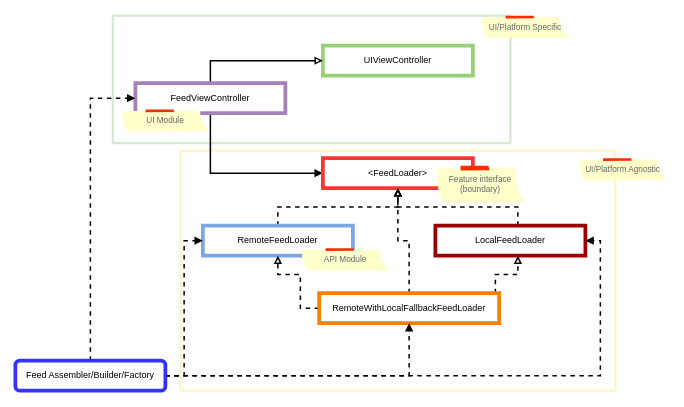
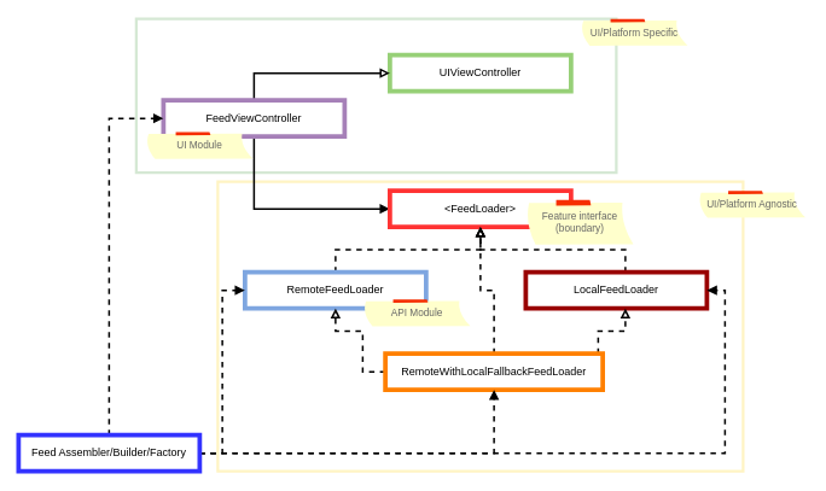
  <mxCell id="0" />
  <mxCell id="1" parent="0" />
  <mxCell id="2" value="" style="rounded=0;whiteSpace=wrap;html=1;fontSize=11;fillColor=none;strokeWidth=3;strokeColor=#FFF4C3;" vertex="1" parent="1"><mxGeometry x="240" y="200" width="580" height="320" as="geometry" /></mxCell>
  <mxCell id="3" value="" style="rounded=0;whiteSpace=wrap;html=1;fontSize=11;fillColor=none;strokeWidth=3;strokeColor=#D5E8D4;" vertex="1" parent="1"><mxGeometry x="150" y="20" width="530" height="170" as="geometry" /></mxCell>
  <mxCell id="4" value="UIViewController" style="rounded=0;whiteSpace=wrap;html=1;strokeColor=#97D077;strokeWidth=5;" parent="1" vertex="1"><mxGeometry x="430" y="60" width="200" height="40" as="geometry" /></mxCell>
  <mxCell id="5" style="edgeStyle=orthogonalEdgeStyle;rounded=0;orthogonalLoop=1;jettySize=auto;html=1;endArrow=block;endFill=0;strokeWidth=2;" parent="1" source="7" edge="1" target="4"><mxGeometry relative="1" as="geometry"><mxPoint x="430" y="150" as="targetPoint" /><Array as="points"><mxPoint x="280" y="120" /></Array></mxGeometry></mxCell>
  <mxCell id="6" style="edgeStyle=orthogonalEdgeStyle;rounded=0;orthogonalLoop=1;jettySize=auto;html=1;endArrow=block;endFill=1;strokeWidth=2;" parent="1" source="7" target="8" edge="1"><mxGeometry relative="1" as="geometry"><Array as="points"><mxPoint x="280" y="230" /></Array></mxGeometry></mxCell>
  <mxCell id="7" value="FeedViewController" style="rounded=0;whiteSpace=wrap;html=1;strokeWidth=5;strokeColor=#A680B8;" parent="1" vertex="1"><mxGeometry x="180" y="110" width="200" height="40" as="geometry" /></mxCell>
  <mxCell id="8" value="&amp;lt;FeedLoader&amp;gt;" style="rounded=0;whiteSpace=wrap;html=1;strokeWidth=5;strokeColor=#FF3333;" parent="1" vertex="1"><mxGeometry x="430" y="210" width="200" height="40" as="geometry" /></mxCell>
  <mxCell id="9" style="edgeStyle=orthogonalEdgeStyle;rounded=0;orthogonalLoop=1;jettySize=auto;html=1;entryX=0.5;entryY=1;entryDx=0;entryDy=0;endArrow=block;endFill=0;dashed=1;strokeWidth=2;" parent="1" source="10" target="8" edge="1"><mxGeometry relative="1" as="geometry" /></mxCell>
  <mxCell id="10" value="RemoteFeedLoader" style="rounded=0;whiteSpace=wrap;html=1;strokeWidth=5;strokeColor=#7EA6E0;" parent="1" vertex="1"><mxGeometry x="270" y="300" width="200" height="40" as="geometry" /></mxCell>
  <mxCell id="11" style="edgeStyle=orthogonalEdgeStyle;rounded=0;orthogonalLoop=1;jettySize=auto;html=1;entryX=0.5;entryY=1;entryDx=0;entryDy=0;dashed=1;endArrow=block;endFill=0;strokeWidth=2;" parent="1" source="12" target="8" edge="1"><mxGeometry relative="1" as="geometry"><Array as="points"><mxPoint x="690" y="275" /><mxPoint x="530" y="275" /></Array></mxGeometry></mxCell>
  <mxCell id="12" value="LocalFeedLoader" style="rounded=0;whiteSpace=wrap;html=1;strokeWidth=5;strokeColor=#990000;" parent="1" vertex="1"><mxGeometry x="580" y="300" width="200" height="40" as="geometry" /></mxCell>
  <mxCell id="13" style="edgeStyle=orthogonalEdgeStyle;rounded=0;orthogonalLoop=1;jettySize=auto;html=1;dashed=1;endArrow=block;endFill=0;strokeWidth=2;" parent="1" source="16" target="8" edge="1"><mxGeometry relative="1" as="geometry" /></mxCell>
  <mxCell id="14" style="edgeStyle=orthogonalEdgeStyle;rounded=0;orthogonalLoop=1;jettySize=auto;html=1;dashed=1;endArrow=block;endFill=0;strokeWidth=2;" parent="1" source="16" target="12" edge="1"><mxGeometry relative="1" as="geometry"><Array as="points"><mxPoint x="660" y="410" /><mxPoint x="660" y="365" /><mxPoint x="690" y="365" /></Array></mxGeometry></mxCell>
  <mxCell id="15" style="edgeStyle=orthogonalEdgeStyle;rounded=0;orthogonalLoop=1;jettySize=auto;html=1;dashed=1;endArrow=block;endFill=0;strokeWidth=2;" parent="1" source="16" target="10" edge="1"><mxGeometry relative="1" as="geometry"><Array as="points"><mxPoint x="400" y="410" /><mxPoint x="400" y="365" /><mxPoint x="370" y="365" /></Array></mxGeometry></mxCell>
  <mxCell id="16" value="RemoteWithLocalFallbackFeedLoader" style="rounded=0;whiteSpace=wrap;html=1;strokeWidth=5;strokeColor=#FF8000;" parent="1" vertex="1"><mxGeometry x="425" y="390" width="240" height="40" as="geometry" /></mxCell>
  <mxCell id="17" style="edgeStyle=orthogonalEdgeStyle;rounded=0;orthogonalLoop=1;jettySize=auto;html=1;entryX=0;entryY=0.5;entryDx=0;entryDy=0;endArrow=block;endFill=1;dashed=1;strokeWidth=2;" edge="1" parent="1" source="21" target="7"><mxGeometry relative="1" as="geometry" /></mxCell>
  <mxCell id="18" style="edgeStyle=orthogonalEdgeStyle;rounded=0;orthogonalLoop=1;jettySize=auto;html=1;entryX=0;entryY=0.5;entryDx=0;entryDy=0;endArrow=block;endFill=1;dashed=1;strokeWidth=2;" edge="1" parent="1" source="21" target="10"><mxGeometry relative="1" as="geometry" /></mxCell>
  <mxCell id="19" style="edgeStyle=orthogonalEdgeStyle;rounded=0;orthogonalLoop=1;jettySize=auto;html=1;entryX=1;entryY=0.5;entryDx=0;entryDy=0;endArrow=block;endFill=1;dashed=1;strokeWidth=2;" edge="1" parent="1" source="21" target="12"><mxGeometry relative="1" as="geometry" /></mxCell>
  <mxCell id="20" style="edgeStyle=orthogonalEdgeStyle;rounded=0;orthogonalLoop=1;jettySize=auto;html=1;entryX=0.5;entryY=1;entryDx=0;entryDy=0;endArrow=block;endFill=1;dashed=1;strokeWidth=2;" edge="1" parent="1" source="21" target="16"><mxGeometry relative="1" as="geometry" /></mxCell>
- <mxCell id="21" value="Feed Assembler/Builder/Factory" style="whiteSpace=wrap;html=1;strokeWidth=5;strokeColor=#3333FF;rounded=1;" vertex="1" parent="1"><mxGeometry x="20" y="480" width="200" height="40" as="geometry" /></mxCell>
+ <mxCell id="21" value="Feed Assembler/Builder/Factory" style="rounded=0;whiteSpace=wrap;html=1;strokeWidth=5;strokeColor=#3333FF;" vertex="1" parent="1"><mxGeometry x="20" y="480" width="200" height="40" as="geometry" /></mxCell>
  <mxCell id="22" value="UI Module" style="strokeWidth=1;shadow=0;dashed=0;align=center;html=1;shape=mxgraph.mockup.text.stickyNote2;fontColor=#666666;mainText=;fontSize=11;whiteSpace=wrap;fillColor=#ffffcc;strokeColor=#F62E00;" vertex="1" parent="1"><mxGeometry x="160" y="145" width="120" height="30" as="geometry" /></mxCell>
  <mxCell id="23" value="Feature interface (boundary)" style="strokeWidth=1;shadow=0;dashed=0;align=center;html=1;shape=mxgraph.mockup.text.stickyNote2;fontColor=#666666;mainText=;fontSize=11;whiteSpace=wrap;fillColor=#ffffcc;strokeColor=#F62E00;" vertex="1" parent="1"><mxGeometry x="580" y="220" width="120" height="50" as="geometry" /></mxCell>
  <mxCell id="24" value="API Module" style="strokeWidth=1;shadow=0;dashed=0;align=center;html=1;shape=mxgraph.mockup.text.stickyNote2;fontColor=#666666;mainText=;fontSize=11;whiteSpace=wrap;fillColor=#ffffcc;strokeColor=#F62E00;" vertex="1" parent="1"><mxGeometry x="400" y="330" width="120" height="30" as="geometry" /></mxCell>
  <mxCell id="25" value="UI/Platform Specific" style="strokeWidth=1;shadow=0;dashed=0;align=center;html=1;shape=mxgraph.mockup.text.stickyNote2;fontColor=#666666;mainText=;fontSize=11;whiteSpace=wrap;fillColor=#ffffcc;strokeColor=#F62E00;" vertex="1" parent="1"><mxGeometry x="640" y="20" width="120" height="30" as="geometry" /></mxCell>
  <mxCell id="26" value="UI/Platform Agnostic" style="strokeWidth=1;shadow=0;dashed=0;align=center;html=1;shape=mxgraph.mockup.text.stickyNote2;fontColor=#666666;mainText=;fontSize=11;whiteSpace=wrap;fillColor=#ffffcc;strokeColor=#F62E00;" vertex="1" parent="1"><mxGeometry x="770" y="210" width="120" height="30" as="geometry" /></mxCell>
